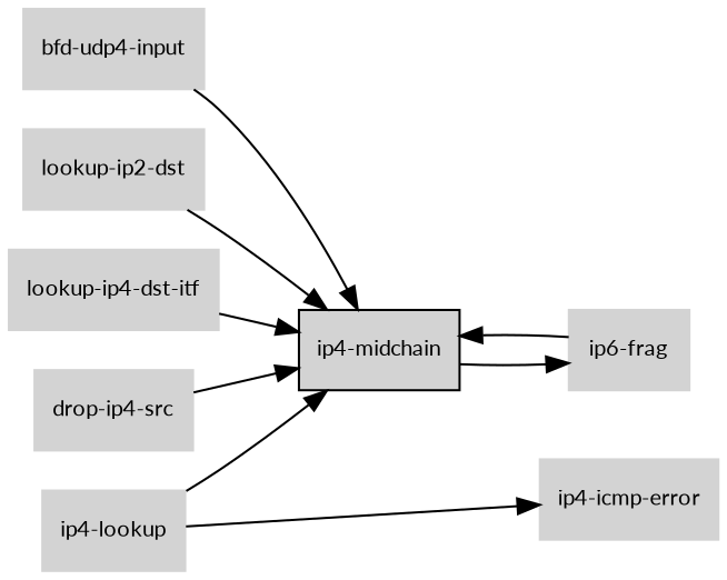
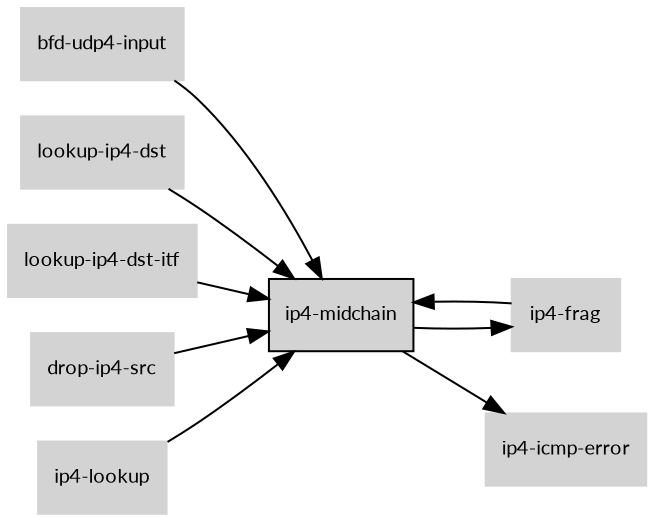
  digraph {
    fontname=Lato
    rankdir=LR
    node [color=lightgray fillcolor=lightgray fontcolor=black fontname=Lato fontsize=10 shape=box style=filled]
    edge [fontname=Lato fontsize=8]
    "ip4-midchain" [color=black]
-   "ip4-frag" [label="ip6-frag"]
+   "ip4-frag"
    "ip4-icmp-error"
    "bfd-udp4-input"
    "ip4-lookup"
-   "lookup-ip4-dst" [label="lookup-ip2-dst"]
+   "lookup-ip4-dst"
    "lookup-ip4-dst-itf"
    n8 [label="drop-ip4-src"]
    "ip4-midchain" -> "ip4-frag"
-   "ip4-lookup" -> "ip4-icmp-error"
+   "ip4-midchain" -> "ip4-icmp-error"
    "ip4-frag" -> "ip4-midchain"
    "bfd-udp4-input" -> "ip4-midchain"
    "ip4-lookup" -> "ip4-midchain"
    "lookup-ip4-dst" -> "ip4-midchain"
    "lookup-ip4-dst-itf" -> "ip4-midchain"
    n8 -> "ip4-midchain"
  }
